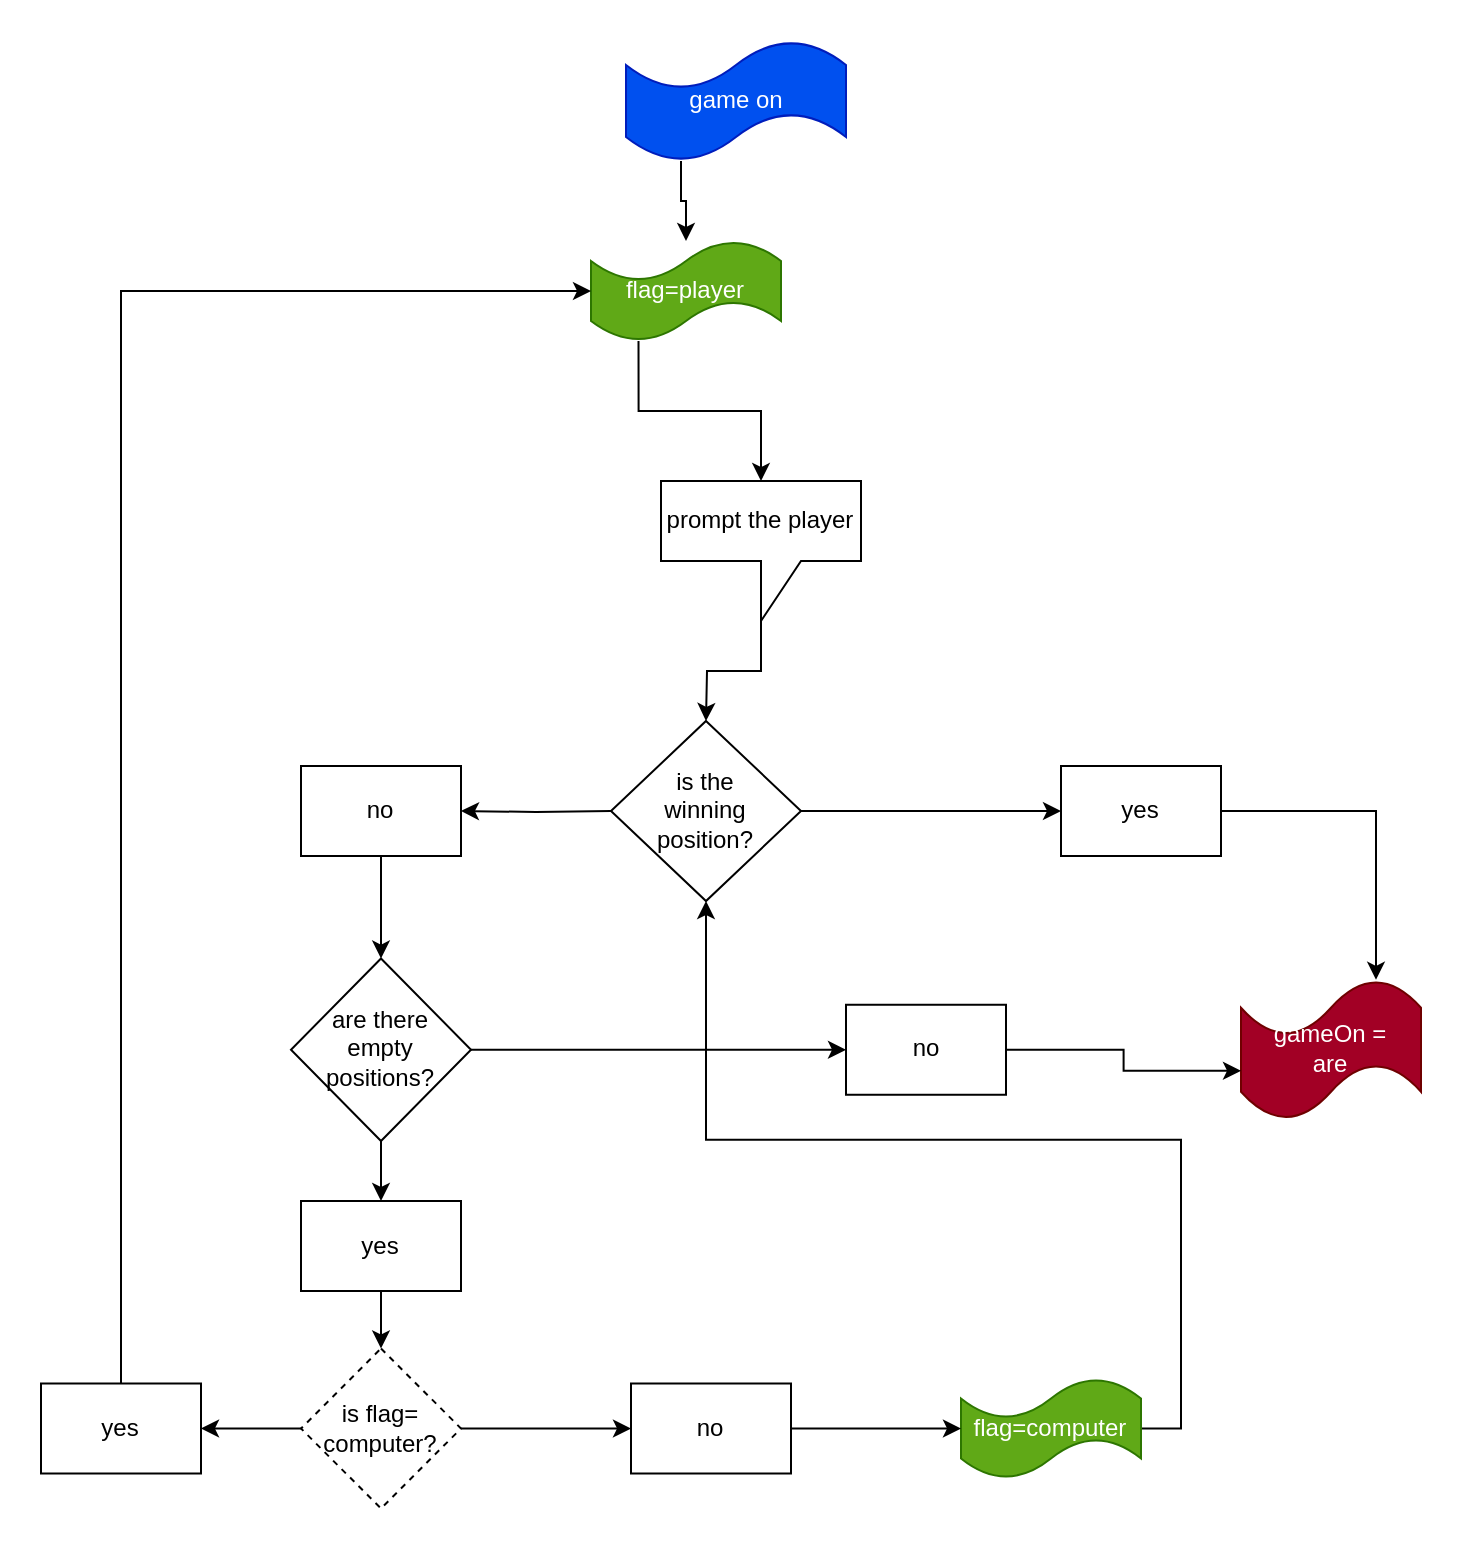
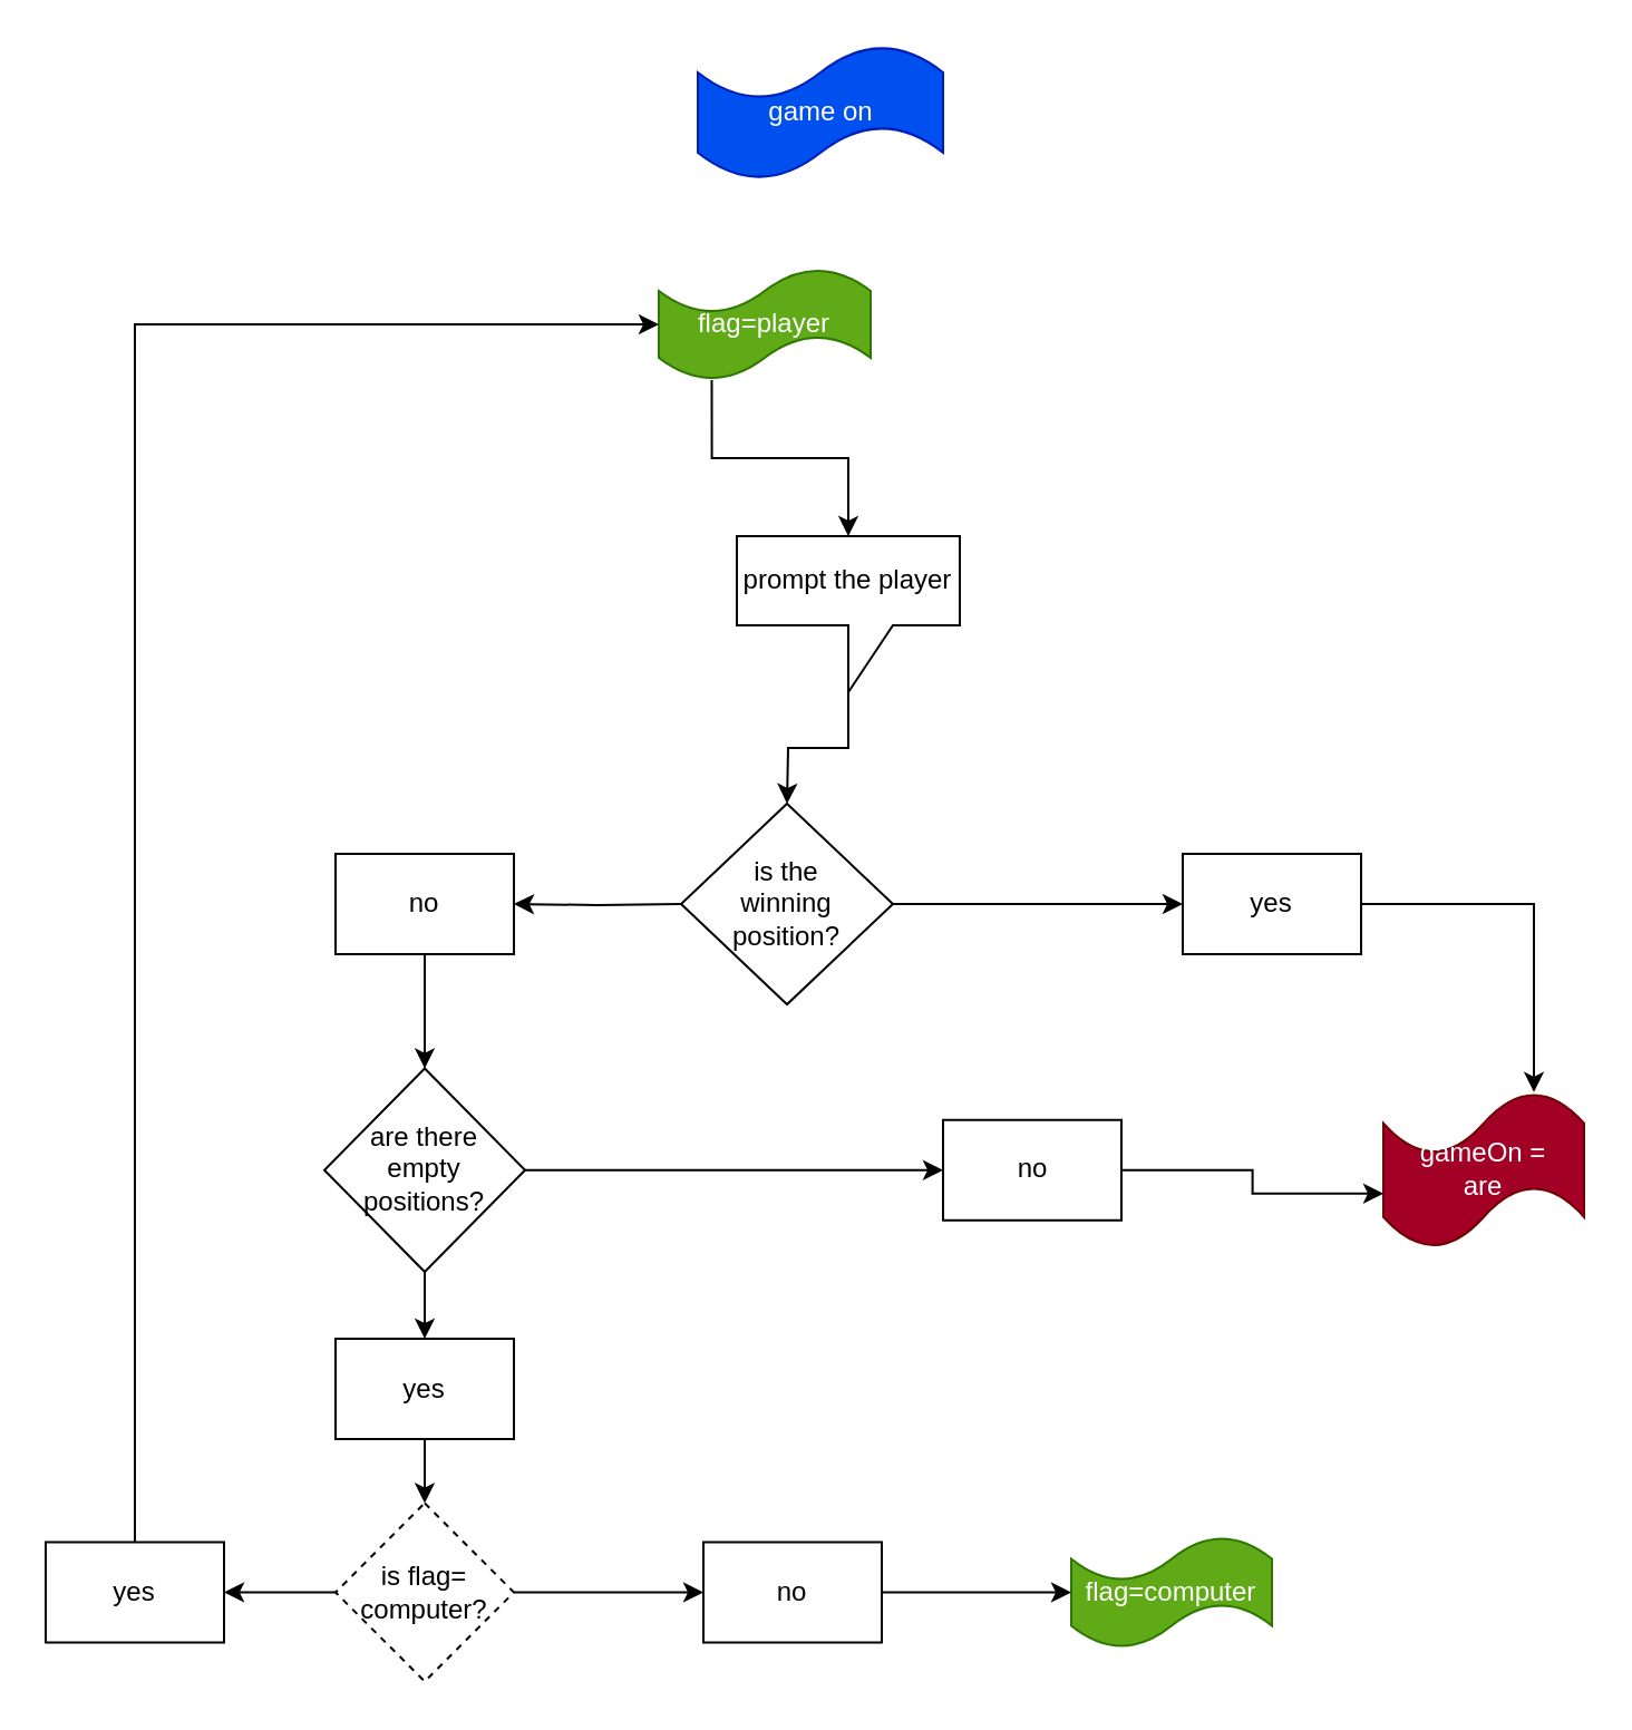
  <mxCell id="0" />
  <mxCell id="1" parent="0" />
  <mxCell id="2" value="game on" style="shape=tape;whiteSpace=wrap;html=1;fillColor=#0050ef;fontColor=#ffffff;strokeColor=#001DBC;" vertex="1" parent="1"><mxGeometry x="312.5" y="20" width="110" height="60" as="geometry" /></mxCell>
  <mxCell id="3" style="edgeStyle=orthogonalEdgeStyle;rounded=0;orthogonalLoop=1;jettySize=auto;html=1;exitX=0;exitY=0;exitDx=50;exitDy=70;exitPerimeter=0;entryX=0.5;entryY=0;entryDx=0;entryDy=0;" edge="1" parent="1" source="4"><mxGeometry relative="1" as="geometry"><mxPoint x="352.5" y="360" as="targetPoint" /></mxGeometry></mxCell>
  <mxCell id="4" value="prompt the player" style="shape=callout;whiteSpace=wrap;html=1;perimeter=calloutPerimeter;" vertex="1" parent="1"><mxGeometry x="330" y="240" width="100" height="70" as="geometry" /></mxCell>
  <mxCell id="5" style="edgeStyle=orthogonalEdgeStyle;rounded=0;orthogonalLoop=1;jettySize=auto;html=1;exitX=0.25;exitY=1;exitDx=0;exitDy=0;exitPerimeter=0;entryX=0.5;entryY=0;entryDx=0;entryDy=0;entryPerimeter=0;" edge="1" parent="1" source="21" target="4"><mxGeometry relative="1" as="geometry" /></mxCell>
  <mxCell id="6" style="edgeStyle=orthogonalEdgeStyle;rounded=0;orthogonalLoop=1;jettySize=auto;html=1;exitX=0;exitY=0.5;exitDx=0;exitDy=0;" edge="1" parent="1" target="8"><mxGeometry relative="1" as="geometry"><mxPoint x="230" y="405" as="targetPoint" /><mxPoint x="305" y="405" as="sourcePoint" /></mxGeometry></mxCell>
  <mxCell id="7" style="edgeStyle=orthogonalEdgeStyle;rounded=0;orthogonalLoop=1;jettySize=auto;html=1;exitX=0.5;exitY=1;exitDx=0;exitDy=0;entryX=0.5;entryY=0;entryDx=0;entryDy=0;" edge="1" parent="1" source="8" target="28"><mxGeometry relative="1" as="geometry" /></mxCell>
  <mxCell id="8" value="no" style="rounded=0;whiteSpace=wrap;html=1;" vertex="1" parent="1"><mxGeometry x="150" y="382.5" width="80" height="45" as="geometry" /></mxCell>
  <mxCell id="9" value="yes" style="rounded=0;whiteSpace=wrap;html=1;" vertex="1" parent="1"><mxGeometry x="530" y="382.5" width="80" height="45" as="geometry" /></mxCell>
  <mxCell id="10" value="&lt;span style=&quot;color: rgb(255, 255, 255);&quot;&gt;gameOn =&lt;/span&gt;&lt;br style=&quot;color: rgb(255, 255, 255);&quot;&gt;&lt;span style=&quot;color: rgb(255, 255, 255);&quot;&gt;are&lt;/span&gt;" style="shape=tape;whiteSpace=wrap;html=1;fillColor=light-dark(#A20025,#FF0000);fontColor=#ffffff;strokeColor=#6F0000;" vertex="1" parent="1"><mxGeometry x="620" y="489.38" width="90" height="70" as="geometry" /></mxCell>
  <mxCell id="11" value="no" style="rounded=0;whiteSpace=wrap;html=1;" vertex="1" parent="1"><mxGeometry x="422.5" y="501.88" width="80" height="45" as="geometry" /></mxCell>
  <mxCell id="12" style="edgeStyle=orthogonalEdgeStyle;rounded=0;orthogonalLoop=1;jettySize=auto;html=1;exitX=1;exitY=0.5;exitDx=0;exitDy=0;entryX=0;entryY=0.65;entryDx=0;entryDy=0;entryPerimeter=0;" edge="1" parent="1" source="11" target="10"><mxGeometry relative="1" as="geometry" /></mxCell>
  <mxCell id="13" style="edgeStyle=orthogonalEdgeStyle;rounded=0;orthogonalLoop=1;jettySize=auto;html=1;exitX=0.5;exitY=1;exitDx=0;exitDy=0;entryX=0.5;entryY=0;entryDx=0;entryDy=0;" edge="1" parent="1" source="14" target="17"><mxGeometry relative="1" as="geometry" /></mxCell>
  <mxCell id="14" value="yes" style="rounded=0;whiteSpace=wrap;html=1;" vertex="1" parent="1"><mxGeometry x="150" y="600" width="80" height="45" as="geometry" /></mxCell>
  <mxCell id="15" style="edgeStyle=orthogonalEdgeStyle;rounded=0;orthogonalLoop=1;jettySize=auto;html=1;exitX=0;exitY=0.5;exitDx=0;exitDy=0;entryX=1;entryY=0.5;entryDx=0;entryDy=0;" edge="1" parent="1" source="17" target="18"><mxGeometry relative="1" as="geometry" /></mxCell>
  <mxCell id="16" style="edgeStyle=orthogonalEdgeStyle;rounded=0;orthogonalLoop=1;jettySize=auto;html=1;exitX=1;exitY=0.5;exitDx=0;exitDy=0;entryX=0;entryY=0.5;entryDx=0;entryDy=0;" edge="1" parent="1" source="17" target="19"><mxGeometry relative="1" as="geometry" /></mxCell>
  <mxCell id="17" value="is flag=&lt;br&gt;computer?" style="rhombus;whiteSpace=wrap;html=1;dashed=1;" vertex="1" parent="1"><mxGeometry x="150" y="673.75" width="80" height="80" as="geometry" /></mxCell>
  <mxCell id="18" value="yes" style="rounded=0;whiteSpace=wrap;html=1;" vertex="1" parent="1"><mxGeometry x="20" y="691.25" width="80" height="45" as="geometry" /></mxCell>
  <mxCell id="19" value="no" style="rounded=0;whiteSpace=wrap;html=1;" vertex="1" parent="1"><mxGeometry x="315" y="691.25" width="80" height="45" as="geometry" /></mxCell>
- <mxCell id="20" value="" style="edgeStyle=orthogonalEdgeStyle;rounded=0;orthogonalLoop=1;jettySize=auto;html=1;exitX=0.25;exitY=1;exitDx=0;exitDy=0;exitPerimeter=0;entryX=0.5;entryY=0;entryDx=0;entryDy=0;entryPerimeter=0;" edge="1" parent="1" source="2" target="21"><mxGeometry relative="1" as="geometry"><mxPoint x="340" y="80" as="sourcePoint" /><mxPoint x="345" y="240" as="targetPoint" /></mxGeometry></mxCell>
  <mxCell id="21" value="flag=player" style="shape=tape;whiteSpace=wrap;html=1;fillColor=#60a917;fontColor=#ffffff;strokeColor=#2D7600;" vertex="1" parent="1"><mxGeometry x="295" y="120" width="95" height="50" as="geometry" /></mxCell>
  <mxCell id="22" style="edgeStyle=orthogonalEdgeStyle;rounded=0;orthogonalLoop=1;jettySize=auto;html=1;exitX=0.5;exitY=0;exitDx=0;exitDy=0;entryX=0;entryY=0.5;entryDx=0;entryDy=0;entryPerimeter=0;" edge="1" parent="1" source="18" target="21"><mxGeometry relative="1" as="geometry" /></mxCell>
  <mxCell id="23" style="edgeStyle=orthogonalEdgeStyle;rounded=0;orthogonalLoop=1;jettySize=auto;html=1;exitX=1;exitY=0.5;exitDx=0;exitDy=0;" edge="1" parent="1" source="24" target="9"><mxGeometry relative="1" as="geometry" /></mxCell>
  <mxCell id="24" value="is the&lt;br&gt;winning&lt;br&gt;position?" style="rhombus;whiteSpace=wrap;html=1;" vertex="1" parent="1"><mxGeometry x="305" y="360" width="95" height="90" as="geometry" /></mxCell>
  <mxCell id="25" style="edgeStyle=orthogonalEdgeStyle;rounded=0;orthogonalLoop=1;jettySize=auto;html=1;exitX=1;exitY=0.5;exitDx=0;exitDy=0;entryX=0.75;entryY=0;entryDx=0;entryDy=0;entryPerimeter=0;" edge="1" parent="1" source="9" target="10"><mxGeometry relative="1" as="geometry" /></mxCell>
  <mxCell id="26" style="edgeStyle=orthogonalEdgeStyle;rounded=0;orthogonalLoop=1;jettySize=auto;html=1;exitX=0.5;exitY=1;exitDx=0;exitDy=0;entryX=0.5;entryY=0;entryDx=0;entryDy=0;" edge="1" parent="1" source="28" target="14"><mxGeometry relative="1" as="geometry" /></mxCell>
  <mxCell id="27" style="edgeStyle=orthogonalEdgeStyle;rounded=0;orthogonalLoop=1;jettySize=auto;html=1;exitX=1;exitY=0.5;exitDx=0;exitDy=0;" edge="1" parent="1" source="28" target="11"><mxGeometry relative="1" as="geometry" /></mxCell>
  <mxCell id="28" value="are there&lt;br&gt;empty&lt;br&gt;positions?" style="rhombus;whiteSpace=wrap;html=1;" vertex="1" parent="1"><mxGeometry x="145" y="478.76" width="90" height="91.25" as="geometry" /></mxCell>
- <mxCell id="29" style="edgeStyle=orthogonalEdgeStyle;rounded=0;orthogonalLoop=1;jettySize=auto;html=1;exitX=1;exitY=0.5;exitDx=0;exitDy=0;exitPerimeter=0;entryX=0.5;entryY=1;entryDx=0;entryDy=0;" edge="1" parent="1" source="30" target="24"><mxGeometry relative="1" as="geometry" /></mxCell>
  <mxCell id="30" value="flag=computer" style="shape=tape;whiteSpace=wrap;html=1;fillColor=#60a917;fontColor=#ffffff;strokeColor=#2D7600;" vertex="1" parent="1"><mxGeometry x="480" y="688.75" width="90" height="50" as="geometry" /></mxCell>
  <mxCell id="31" style="edgeStyle=orthogonalEdgeStyle;rounded=0;orthogonalLoop=1;jettySize=auto;html=1;exitX=1;exitY=0.5;exitDx=0;exitDy=0;entryX=0;entryY=0.5;entryDx=0;entryDy=0;entryPerimeter=0;" edge="1" parent="1" source="19" target="30"><mxGeometry relative="1" as="geometry" /></mxCell>
